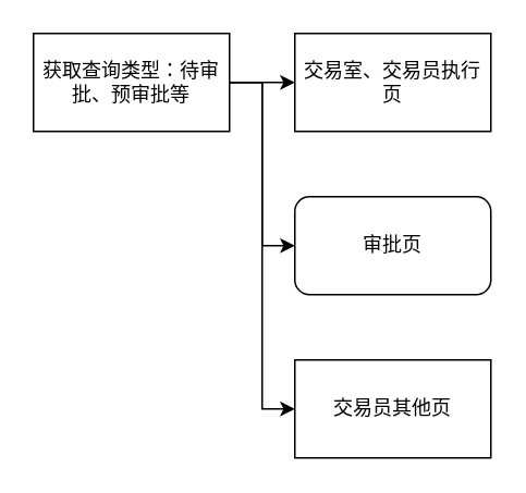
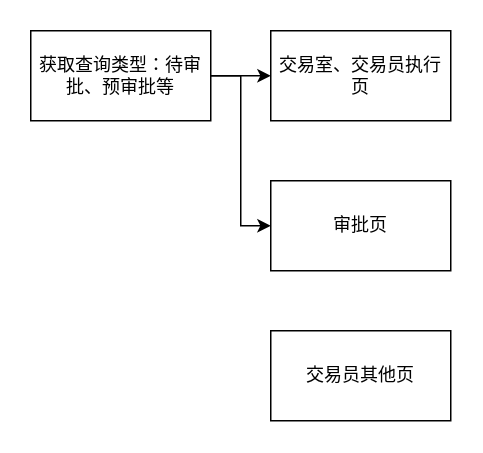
  <mxCell id="0" />
  <mxCell id="1" parent="0" />
  <mxCell id="2" value="" style="edgeStyle=orthogonalEdgeStyle;rounded=0;orthogonalLoop=1;jettySize=auto;html=1;" edge="1" parent="1" source="5" target="6"><mxGeometry relative="1" as="geometry" /></mxCell>
  <mxCell id="3" style="edgeStyle=orthogonalEdgeStyle;rounded=0;orthogonalLoop=1;jettySize=auto;html=1;exitX=1;exitY=0.5;exitDx=0;exitDy=0;entryX=0;entryY=0.5;entryDx=0;entryDy=0;" edge="1" parent="1" source="5" target="7"><mxGeometry relative="1" as="geometry" /></mxCell>
- <mxCell id="4" style="edgeStyle=orthogonalEdgeStyle;rounded=0;orthogonalLoop=1;jettySize=auto;html=1;exitX=1;exitY=0.5;exitDx=0;exitDy=0;entryX=0;entryY=0.5;entryDx=0;entryDy=0;" edge="1" parent="1" source="5" target="8"><mxGeometry relative="1" as="geometry" /></mxCell>
  <mxCell id="5" value="获取查询类型：待审批、预审批等" style="whiteSpace=wrap;html=1;rounded=0;" vertex="1" parent="1"><mxGeometry y="20" width="120" height="60" as="geometry" x="20" /></mxCell>
  <mxCell id="6" value="交易室、交易员执行页" style="whiteSpace=wrap;html=1;rounded=0;" vertex="1" parent="1"><mxGeometry x="180" y="20" width="120" height="60" as="geometry" /></mxCell>
- <mxCell id="7" value="审批页" style="whiteSpace=wrap;html=1;rounded=1;" vertex="1" parent="1"><mxGeometry x="180" y="120" width="120" height="60" as="geometry" /></mxCell>
+ <mxCell id="7" value="审批页" style="rounded=0;whiteSpace=wrap;html=1;" vertex="1" parent="1"><mxGeometry x="180" y="120" width="120" height="60" as="geometry" /></mxCell>
  <mxCell id="8" value="交易员其他页" style="rounded=0;whiteSpace=wrap;html=1;" vertex="1" parent="1"><mxGeometry x="180" y="220" width="120" height="60" as="geometry" /></mxCell>
